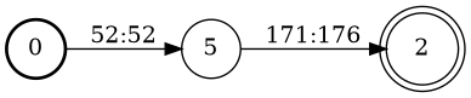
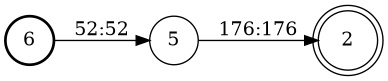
  digraph {
    nodesep=0.25
    rankdir=LR
    ranksep=0.4
    node [fontsize=14 shape=circle style=solid]
    edge [fontsize=14]
-   n1 [label=0 style=bold]
+   n1 [label=6 style=bold]
    n2 [label=5]
    n3 [label=2 shape=doublecircle]
    n1 -> n2 [label="52:52"]
-   n2 -> n3 [label="171:176"]
+   n2 -> n3 [label="176:176"]
  }
